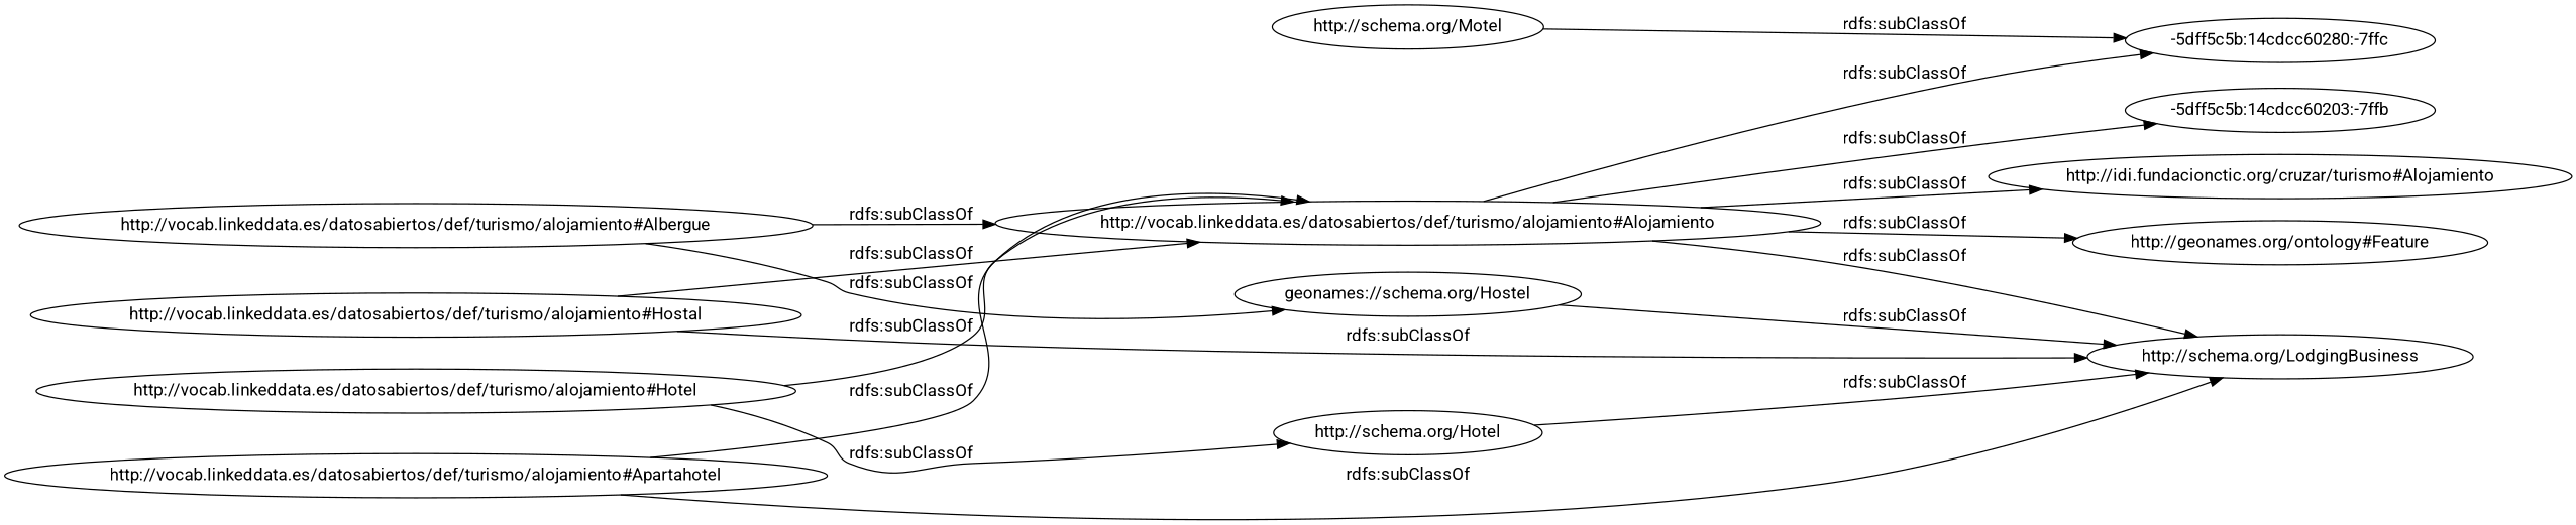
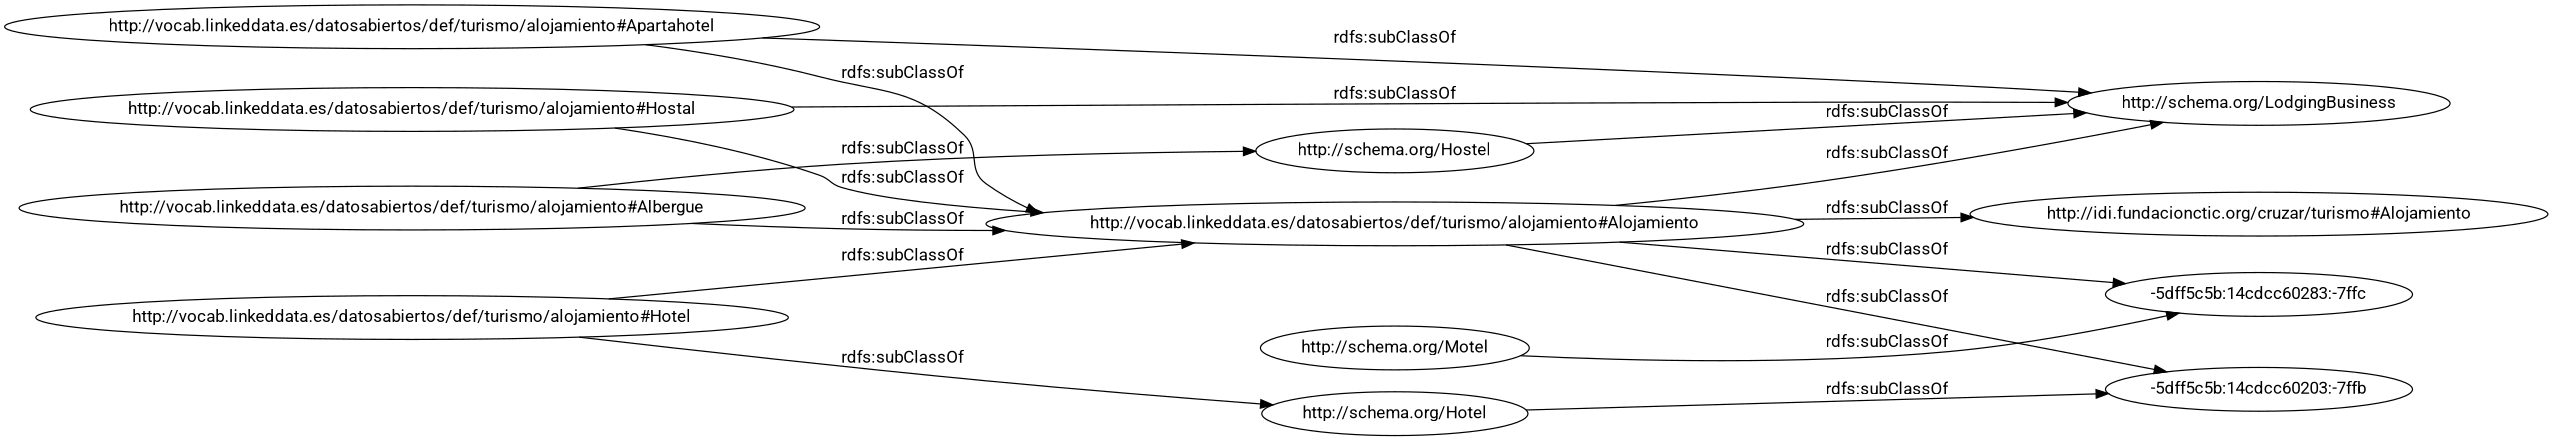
  digraph {
    fontname=Roboto
    rankdir=LR
    node [fontname=Roboto]
    edge [fontname=Roboto]
    n1 [label="-5dff5c5b:14cdcc60203:-7ffb"]
    "http://vocab.linkeddata.es/datosabiertos/def/turismo/alojamiento#Alojamiento"
    "http://idi.fundacionctic.org/cruzar/turismo#Alojamiento"
-   "-5dff5c5b:14cdcc60283:-7ffc" [label="-5dff5c5b:14cdcc60280:-7ffc"]
-   "http://geonames.org/ontology#Feature"
+   "-5dff5c5b:14cdcc60283:-7ffc"
    "http://schema.org/LodgingBusiness"
    "http://vocab.linkeddata.es/datosabiertos/def/turismo/alojamiento#Albergue"
-   "http://schema.org/Hostel" [label="geonames://schema.org/Hostel"]
+   "http://schema.org/Hostel"
    "http://vocab.linkeddata.es/datosabiertos/def/turismo/alojamiento#Hostal"
    "http://schema.org/Hotel"
    "http://vocab.linkeddata.es/datosabiertos/def/turismo/alojamiento#Hotel"
    "http://schema.org/Motel"
    "http://vocab.linkeddata.es/datosabiertos/def/turismo/alojamiento#Apartahotel"
    "http://vocab.linkeddata.es/datosabiertos/def/turismo/alojamiento#Alojamiento" -> n1 [label="rdfs:subClassOf"]
    "http://vocab.linkeddata.es/datosabiertos/def/turismo/alojamiento#Alojamiento" -> "http://idi.fundacionctic.org/cruzar/turismo#Alojamiento" [label="rdfs:subClassOf"]
    "http://vocab.linkeddata.es/datosabiertos/def/turismo/alojamiento#Alojamiento" -> "-5dff5c5b:14cdcc60283:-7ffc" [label="rdfs:subClassOf"]
-   "http://vocab.linkeddata.es/datosabiertos/def/turismo/alojamiento#Alojamiento" -> "http://geonames.org/ontology#Feature" [label="rdfs:subClassOf"]
    "http://vocab.linkeddata.es/datosabiertos/def/turismo/alojamiento#Alojamiento" -> "http://schema.org/LodgingBusiness" [label="rdfs:subClassOf"]
    "http://vocab.linkeddata.es/datosabiertos/def/turismo/alojamiento#Albergue" -> "http://vocab.linkeddata.es/datosabiertos/def/turismo/alojamiento#Alojamiento" [label="rdfs:subClassOf"]
    "http://vocab.linkeddata.es/datosabiertos/def/turismo/alojamiento#Albergue" -> "http://schema.org/Hostel" [label="rdfs:subClassOf"]
    "http://schema.org/Hostel" -> "http://schema.org/LodgingBusiness" [label="rdfs:subClassOf"]
    "http://vocab.linkeddata.es/datosabiertos/def/turismo/alojamiento#Hostal" -> "http://vocab.linkeddata.es/datosabiertos/def/turismo/alojamiento#Alojamiento" [label="rdfs:subClassOf"]
    "http://vocab.linkeddata.es/datosabiertos/def/turismo/alojamiento#Hostal" -> "http://schema.org/LodgingBusiness" [label="rdfs:subClassOf"]
-   "http://schema.org/Hotel" -> "http://schema.org/LodgingBusiness" [label="rdfs:subClassOf"]
+   "http://schema.org/Hotel" -> n1 [label="rdfs:subClassOf"]
    "http://vocab.linkeddata.es/datosabiertos/def/turismo/alojamiento#Hotel" -> "http://vocab.linkeddata.es/datosabiertos/def/turismo/alojamiento#Alojamiento" [label="rdfs:subClassOf"]
    "http://vocab.linkeddata.es/datosabiertos/def/turismo/alojamiento#Hotel" -> "http://schema.org/Hotel" [label="rdfs:subClassOf"]
    "http://schema.org/Motel" -> "-5dff5c5b:14cdcc60283:-7ffc" [label="rdfs:subClassOf"]
    "http://vocab.linkeddata.es/datosabiertos/def/turismo/alojamiento#Apartahotel" -> "http://vocab.linkeddata.es/datosabiertos/def/turismo/alojamiento#Alojamiento" [label="rdfs:subClassOf"]
    "http://vocab.linkeddata.es/datosabiertos/def/turismo/alojamiento#Apartahotel" -> "http://schema.org/LodgingBusiness" [label="rdfs:subClassOf"]
  }
